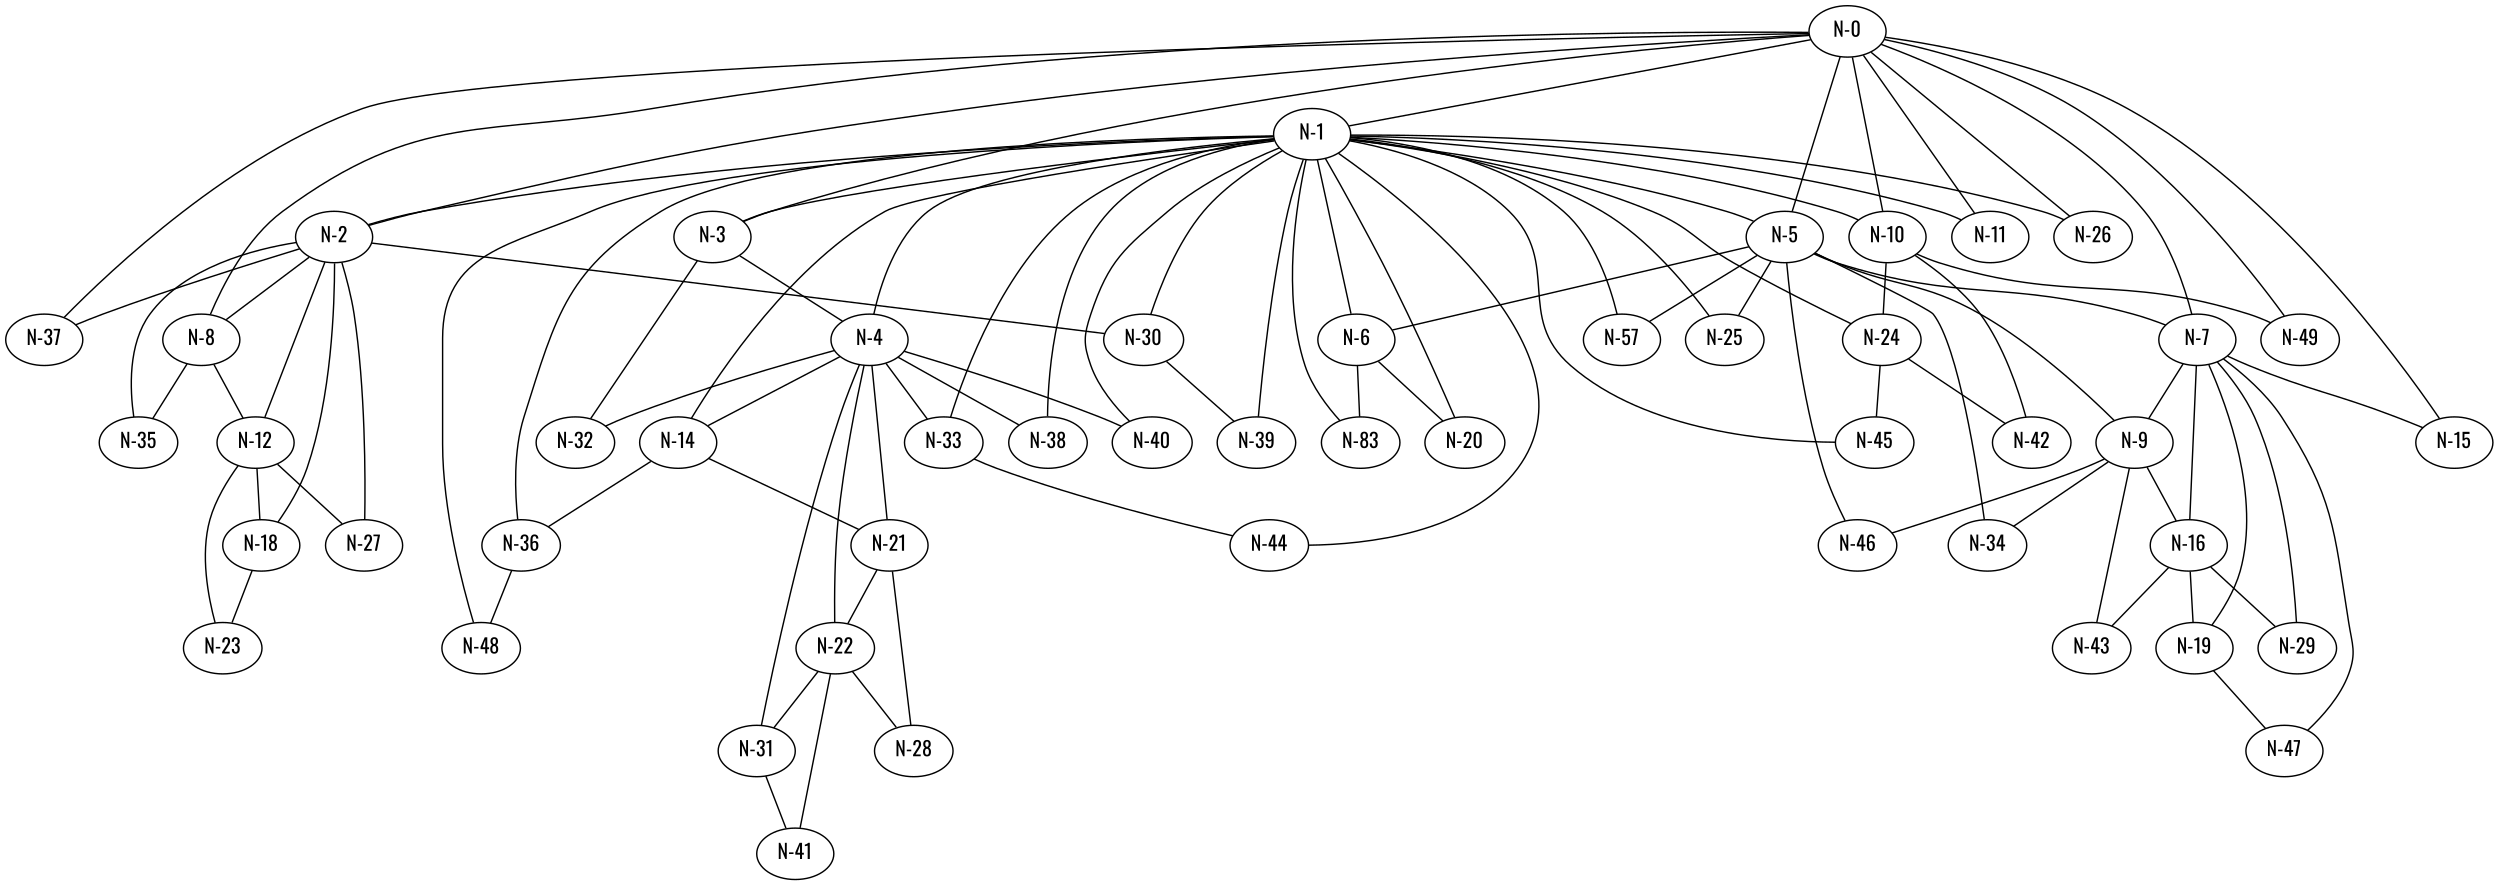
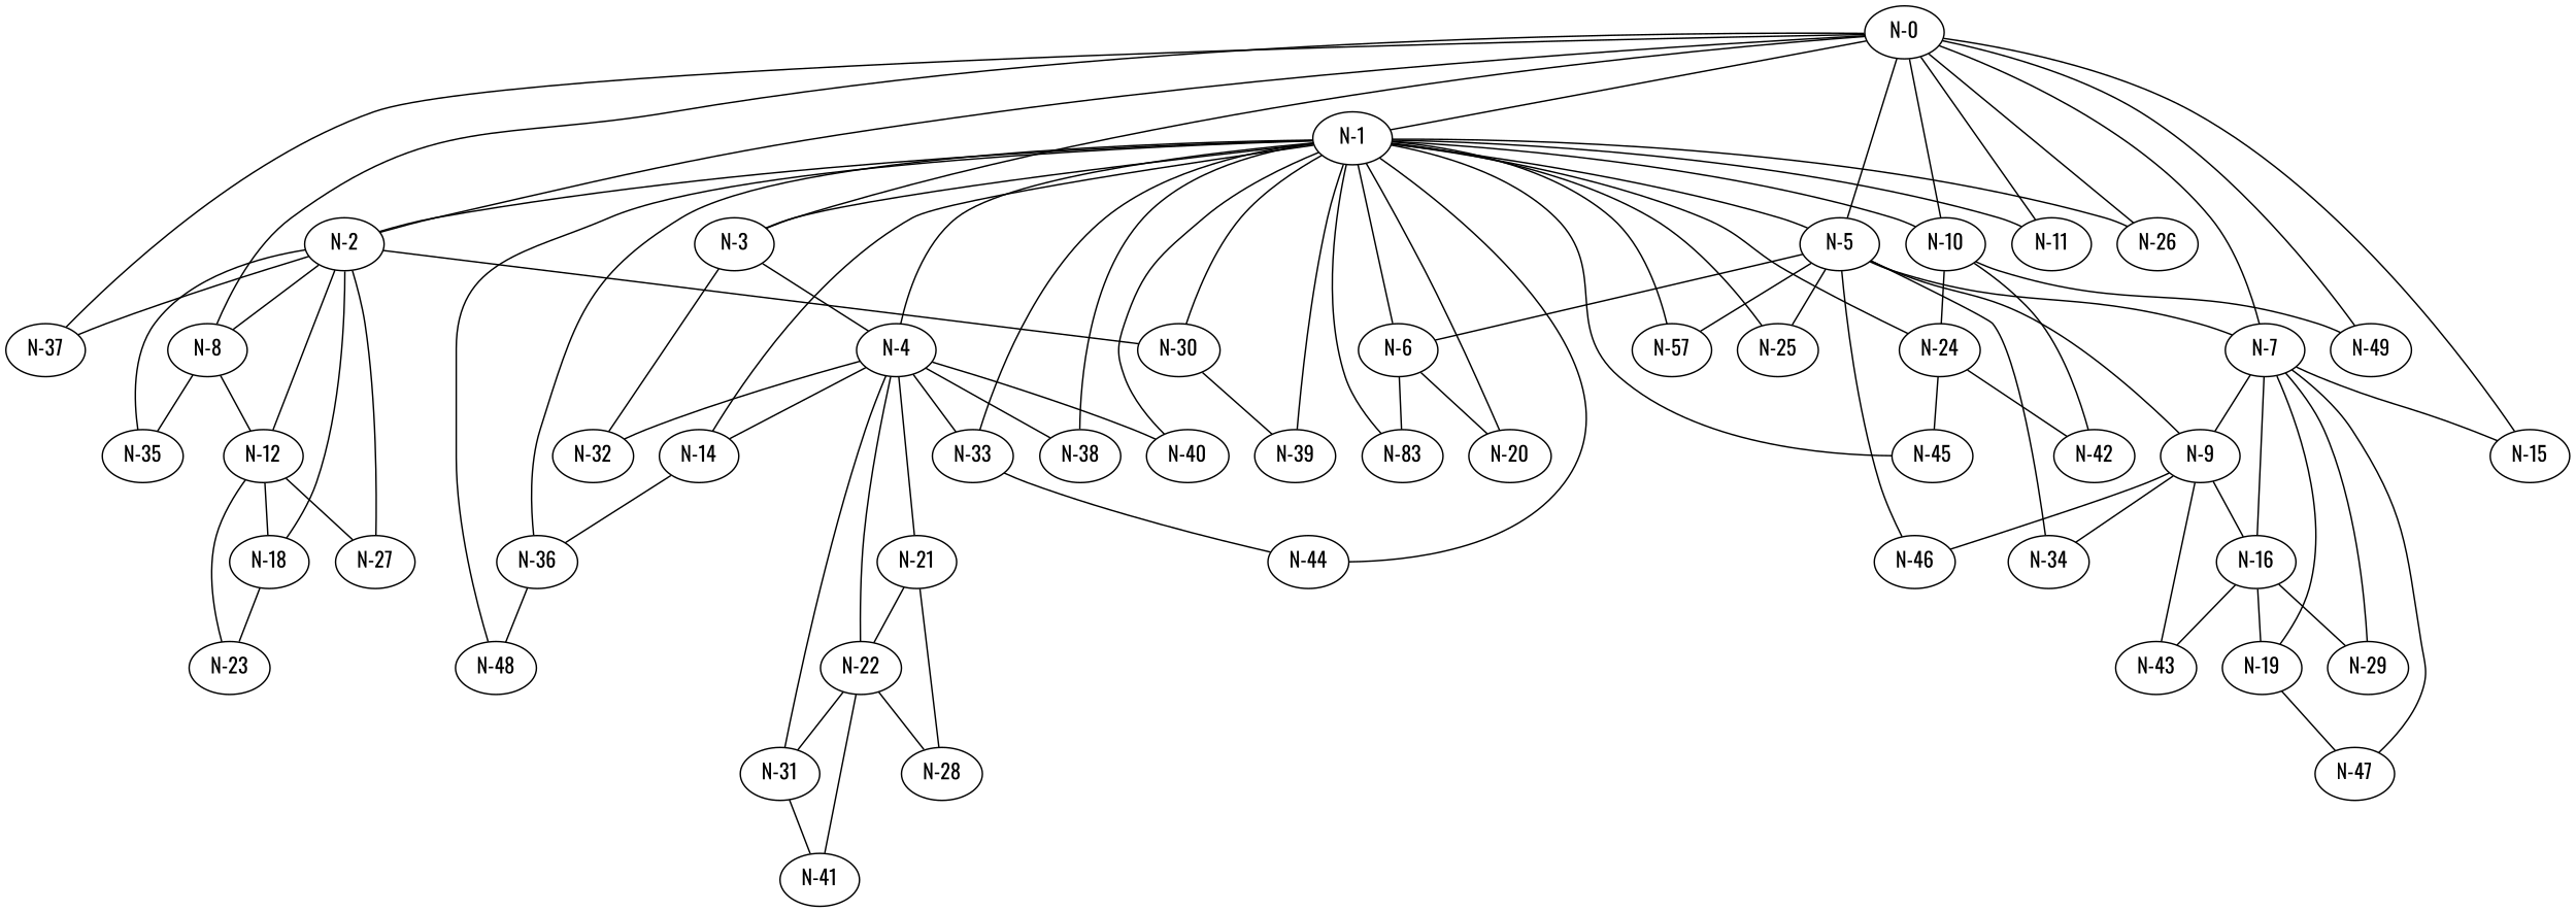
  graph {
    fontname=Oswald
    node [fontname=Oswald]
    edge [fontname=Oswald]
    "N-0"
    "N-1"
    "N-2"
    "N-3"
    "N-5"
    "N-7"
    "N-8"
    "N-10"
    "N-11"
    "N-15"
    "N-26"
    "N-37"
    "N-49"
    "N-4"
    "N-6"
    n16 [label="N-83"]
    "N-14"
    n18 [label="N-57"]
    "N-20"
    "N-24"
    "N-25"
    "N-30"
    "N-33"
    "N-36"
    "N-38"
    "N-39"
    "N-40"
    "N-44"
    "N-45"
    "N-48"
    "N-12"
    "N-18"
    "N-27"
    "N-35"
    "N-32"
    "N-9"
    "N-34"
    "N-46"
    "N-16"
    "N-19"
    "N-29"
    "N-47"
    "N-42"
    "N-21"
    "N-22"
    "N-31"
    "N-23"
    "N-28"
    "N-41"
    "N-43"
    "N-0" -- "N-1"
    "N-0" -- "N-2"
    "N-0" -- "N-3"
    "N-0" -- "N-5"
    "N-0" -- "N-7"
    "N-0" -- "N-8"
    "N-0" -- "N-10"
    "N-0" -- "N-11"
    "N-0" -- "N-15"
    "N-0" -- "N-26"
    "N-0" -- "N-37"
    "N-0" -- "N-49"
    "N-1" -- "N-2"
    "N-1" -- "N-3"
    "N-1" -- "N-5"
    "N-1" -- "N-10"
    "N-1" -- "N-11"
    "N-1" -- "N-26"
    "N-1" -- "N-4"
    "N-1" -- "N-6"
    "N-1" -- n16
    "N-1" -- "N-14"
    "N-1" -- n18
    "N-1" -- "N-20"
    "N-1" -- "N-24"
    "N-1" -- "N-25"
    "N-1" -- "N-30"
    "N-1" -- "N-33"
    "N-1" -- "N-36"
    "N-1" -- "N-38"
    "N-1" -- "N-39"
    "N-1" -- "N-40"
    "N-1" -- "N-44"
    "N-1" -- "N-45"
    "N-1" -- "N-48"
    "N-2" -- "N-8"
    "N-2" -- "N-37"
    "N-2" -- "N-30"
    "N-2" -- "N-12"
    "N-2" -- "N-18"
    "N-2" -- "N-27"
    "N-2" -- "N-35"
    "N-3" -- "N-4"
    "N-3" -- "N-32"
    "N-5" -- "N-7"
    "N-5" -- "N-6"
    "N-5" -- n18
    "N-5" -- "N-25"
    "N-5" -- "N-9"
    "N-5" -- "N-34"
    "N-5" -- "N-46"
    "N-7" -- "N-15"
    "N-7" -- "N-9"
    "N-7" -- "N-16"
    "N-7" -- "N-19"
    "N-7" -- "N-29"
    "N-7" -- "N-47"
    "N-8" -- "N-12"
    "N-8" -- "N-35"
    "N-10" -- "N-49"
    "N-10" -- "N-24"
    "N-10" -- "N-42"
    "N-4" -- "N-14"
    "N-4" -- "N-33"
    "N-4" -- "N-38"
    "N-4" -- "N-40"
    "N-4" -- "N-32"
    "N-4" -- "N-21"
    "N-4" -- "N-22"
    "N-4" -- "N-31"
    "N-6" -- n16
    "N-6" -- "N-20"
    "N-14" -- "N-36"
-   "N-14" -- "N-21"
    "N-24" -- "N-45"
    "N-24" -- "N-42"
    "N-30" -- "N-39"
    "N-33" -- "N-44"
    "N-36" -- "N-48"
    "N-12" -- "N-18"
    "N-12" -- "N-27"
    "N-12" -- "N-23"
    "N-18" -- "N-23"
    "N-9" -- "N-34"
    "N-9" -- "N-46"
    "N-9" -- "N-16"
    "N-9" -- "N-43"
    "N-16" -- "N-19"
    "N-16" -- "N-29"
    "N-16" -- "N-43"
    "N-19" -- "N-47"
    "N-21" -- "N-22"
    "N-21" -- "N-28"
    "N-22" -- "N-31"
    "N-22" -- "N-28"
    "N-22" -- "N-41"
    "N-31" -- "N-41"
  }
